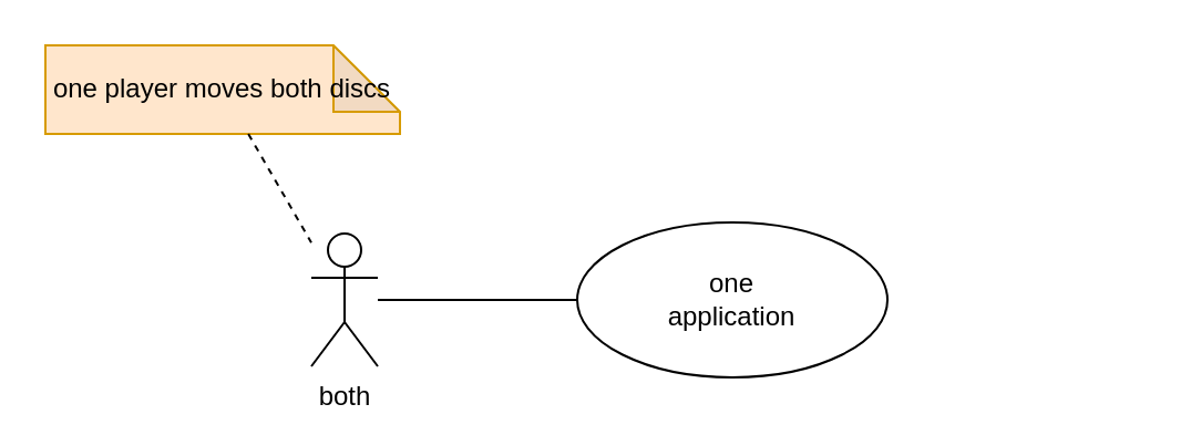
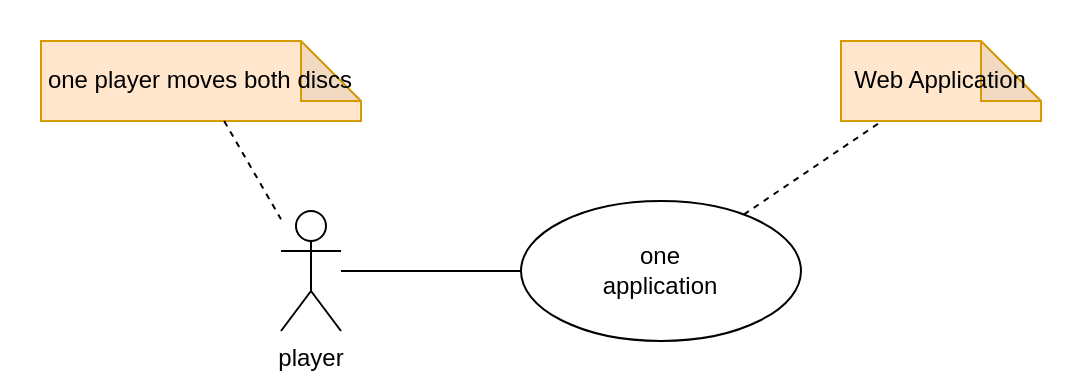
  <mxCell id="0" />
  <mxCell id="1" parent="0" />
  <mxCell id="2" value="one&lt;br&gt;application" style="ellipse;whiteSpace=wrap;html=1;" parent="1" vertex="1"><mxGeometry x="260" y="100" width="140" height="70" as="geometry" /></mxCell>
- <mxCell id="3" value="both" style="shape=umlActor;verticalLabelPosition=bottom;verticalAlign=top;html=1;" parent="1" vertex="1"><mxGeometry x="140" y="105" width="30" height="60" as="geometry" /></mxCell>
+ <mxCell id="3" value="player" style="shape=umlActor;verticalLabelPosition=bottom;verticalAlign=top;html=1;" parent="1" vertex="1"><mxGeometry x="140" y="105" width="30" height="60" as="geometry" /></mxCell>
  <mxCell id="4" value="" style="endArrow=none;html=1;" parent="1" source="3" target="2" edge="1"><mxGeometry relative="1" as="geometry"><mxPoint x="230" y="220" as="sourcePoint" /><mxPoint x="390" y="220" as="targetPoint" /></mxGeometry></mxCell>
+ <mxCell id="5" value="Web Application" style="shape=note;whiteSpace=wrap;html=1;backgroundOutline=1;darkOpacity=0.05;fillColor=#ffe6cc;strokeColor=#d79b00;" parent="1" vertex="1"><mxGeometry x="420" y="20" width="100" height="40" as="geometry" /></mxCell>
+ <mxCell id="6" value="" style="endArrow=none;dashed=1;html=1;" parent="1" source="2" target="5" edge="1"><mxGeometry width="50" height="50" relative="1" as="geometry"><mxPoint x="290" y="250" as="sourcePoint" /><mxPoint x="340" y="200" as="targetPoint" /></mxGeometry></mxCell>
  <mxCell id="7" value="one player moves both discs" style="shape=note;whiteSpace=wrap;html=1;backgroundOutline=1;darkOpacity=0.05;fillColor=#ffe6cc;strokeColor=#d79b00;" parent="1" vertex="1"><mxGeometry x="20" y="20" width="160" height="40" as="geometry" /></mxCell>
  <mxCell id="8" value="" style="endArrow=none;dashed=1;html=1;" parent="1" source="7" target="3" edge="1"><mxGeometry width="50" height="50" relative="1" as="geometry"><mxPoint x="383.083" y="117.414" as="sourcePoint" /><mxPoint x="456.25" y="70" as="targetPoint" /></mxGeometry></mxCell>
